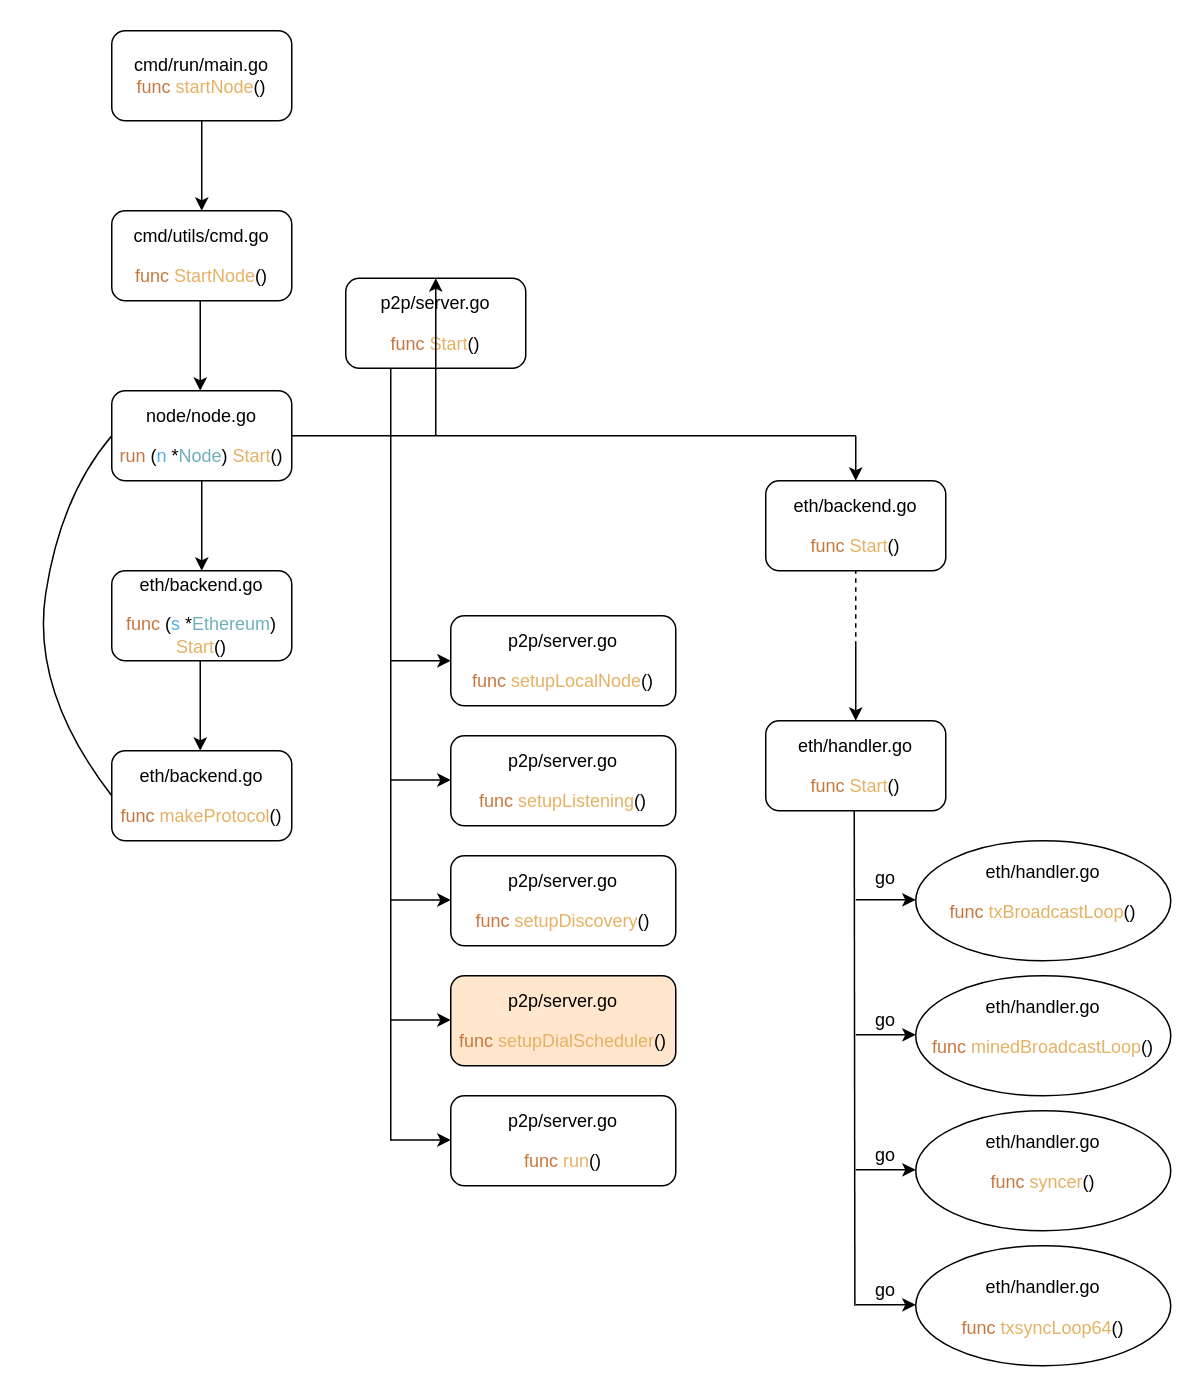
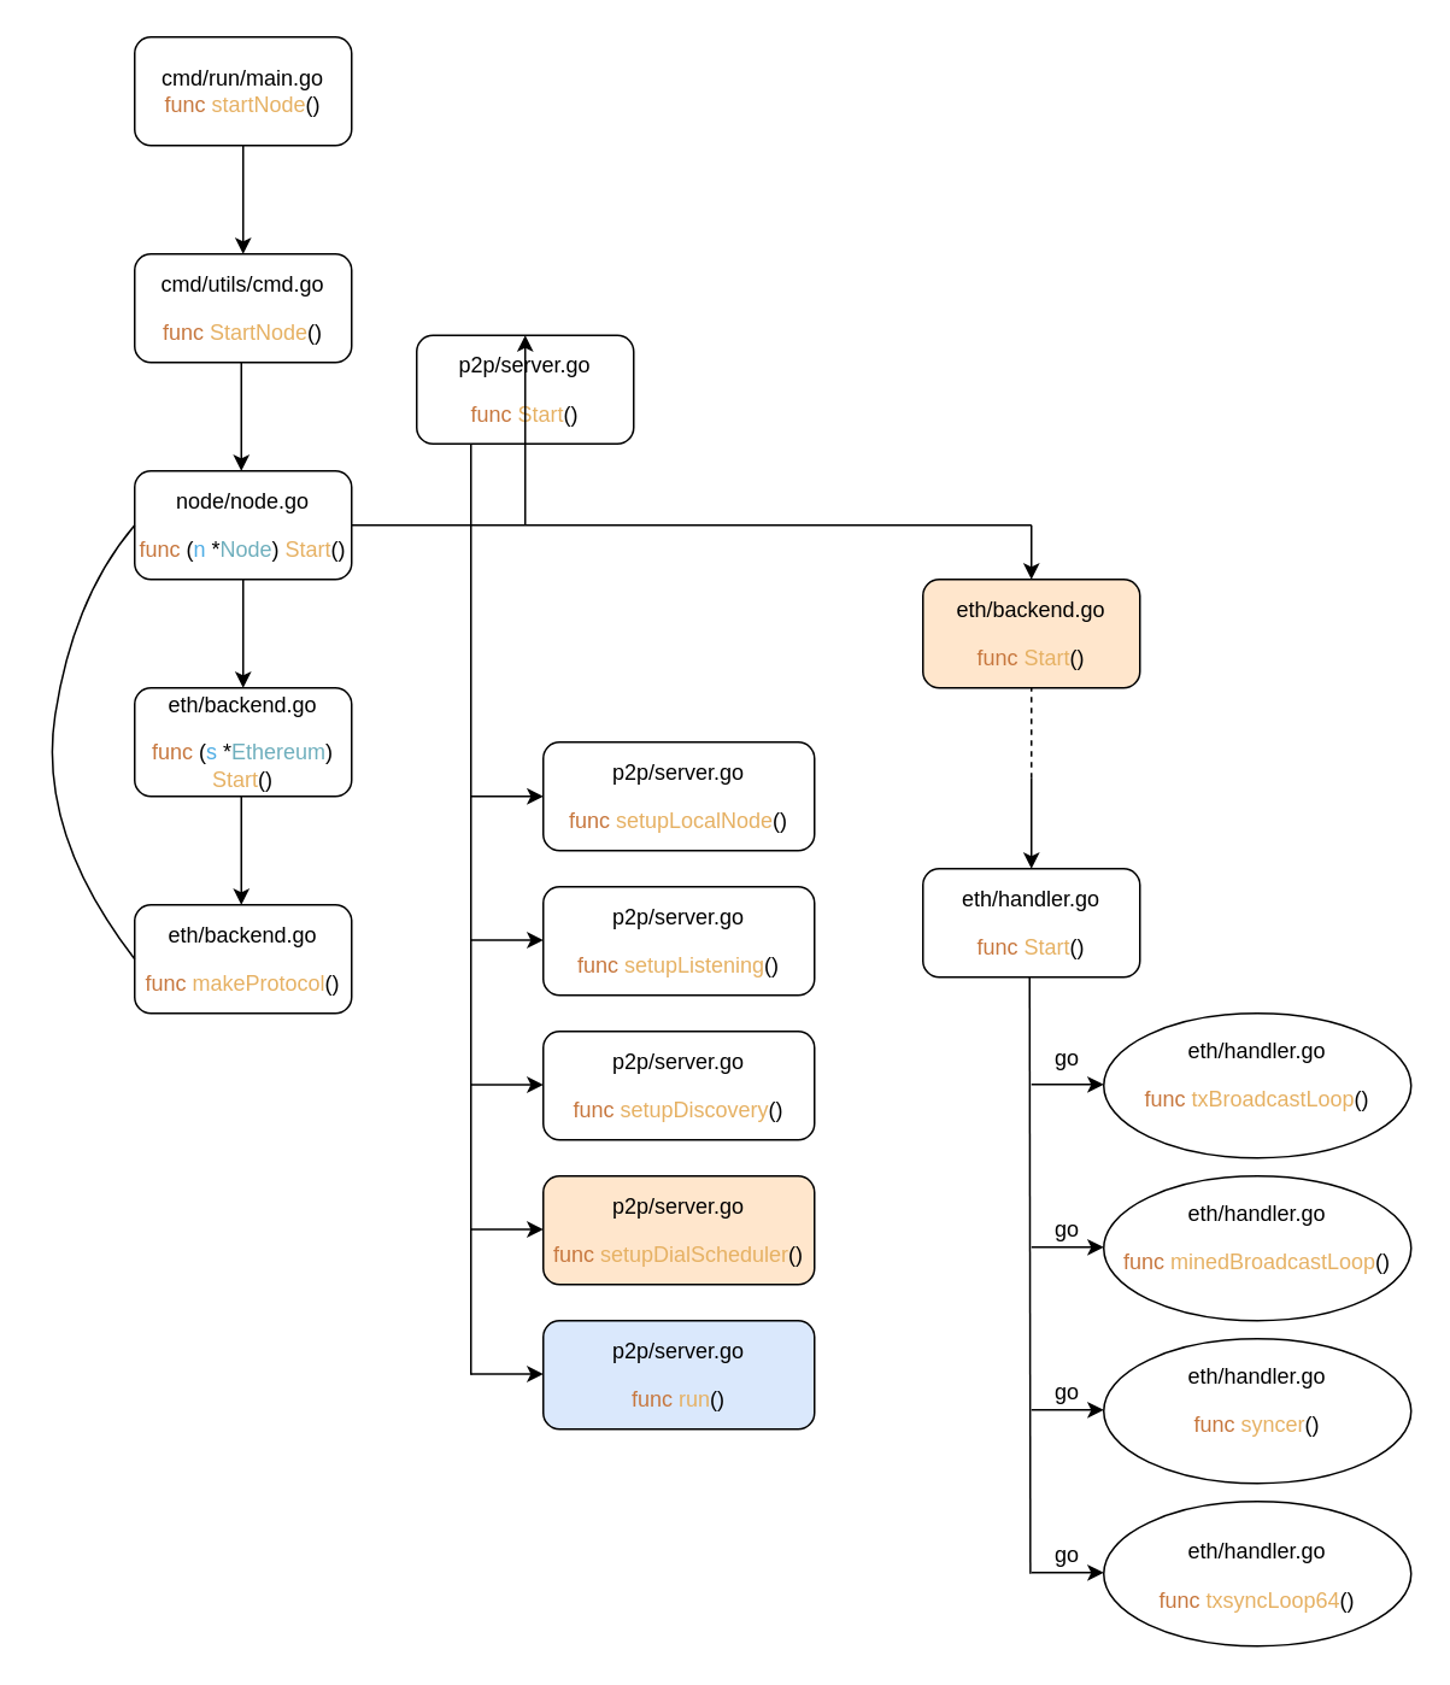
  <mxCell id="0" />
  <mxCell id="1" parent="0" />
  <mxCell id="2" value="&lt;p&gt;cmd/run/main.go&lt;br&gt;&lt;span style=&quot;color: rgb(199 , 119 , 62)&quot;&gt;func &lt;/span&gt;&lt;span style=&quot;color: rgb(230 , 177 , 99)&quot;&gt;startNode&lt;/span&gt;()&lt;/p&gt;" style="rounded=1;whiteSpace=wrap;html=1;" parent="1" vertex="1"><mxGeometry x="74" y="20" width="120" height="60" as="geometry" /></mxCell>
  <mxCell id="3" value="" style="endArrow=classic;html=1;" parent="1" edge="1"><mxGeometry width="50" height="50" relative="1" as="geometry"><mxPoint x="134" y="80" as="sourcePoint" /><mxPoint x="134" y="140" as="targetPoint" /><Array as="points"><mxPoint x="134" y="100" /><mxPoint x="134" y="110" /></Array></mxGeometry></mxCell>
  <mxCell id="4" value="&lt;p&gt;cmd/utils/cmd.go&lt;br&gt;&lt;/p&gt;&lt;p&gt;&lt;span style=&quot;color: rgb(199 , 119 , 62)&quot;&gt;func &lt;/span&gt;&lt;span style=&quot;color: rgb(230 , 177 , 99)&quot;&gt;StartNode&lt;/span&gt;()&lt;/p&gt;" style="rounded=1;whiteSpace=wrap;html=1;" parent="1" vertex="1"><mxGeometry x="74" y="140" width="120" height="60" as="geometry" /></mxCell>
  <mxCell id="5" value="" style="endArrow=classic;html=1;" parent="1" edge="1"><mxGeometry width="50" height="50" relative="1" as="geometry"><mxPoint x="133" y="200" as="sourcePoint" /><mxPoint x="133" y="260" as="targetPoint" /><Array as="points"><mxPoint x="133" y="220" /><mxPoint x="133" y="230" /></Array></mxGeometry></mxCell>
- <mxCell id="6" value="&lt;p&gt;node/node.go&lt;br&gt;&lt;/p&gt;&lt;p&gt;&lt;span style=&quot;color: rgb(199 , 119 , 62)&quot;&gt;run &lt;/span&gt;(&lt;span style=&quot;color: rgb(78 , 173 , 229)&quot;&gt;n &lt;/span&gt;*&lt;span style=&quot;color: rgb(111 , 175 , 189)&quot;&gt;Node&lt;/span&gt;) &lt;span style=&quot;color: rgb(230 , 177 , 99)&quot;&gt;Start&lt;/span&gt;()&lt;/p&gt;" style="rounded=1;whiteSpace=wrap;html=1;" parent="1" vertex="1"><mxGeometry x="74" y="260" width="120" height="60" as="geometry" /></mxCell>
+ <mxCell id="6" value="&lt;p&gt;node/node.go&lt;br&gt;&lt;/p&gt;&lt;p&gt;&lt;span style=&quot;color: rgb(199 , 119 , 62)&quot;&gt;func &lt;/span&gt;(&lt;span style=&quot;color: rgb(78 , 173 , 229)&quot;&gt;n &lt;/span&gt;*&lt;span style=&quot;color: rgb(111 , 175 , 189)&quot;&gt;Node&lt;/span&gt;) &lt;span style=&quot;color: rgb(230 , 177 , 99)&quot;&gt;Start&lt;/span&gt;()&lt;/p&gt;" style="rounded=1;whiteSpace=wrap;html=1;" parent="1" vertex="1"><mxGeometry x="74" y="260" width="120" height="60" as="geometry" /></mxCell>
  <mxCell id="7" value="&lt;p&gt;eth/backend.go&lt;br&gt;&lt;/p&gt;&lt;p&gt;&lt;span style=&quot;color: rgb(199 , 119 , 62)&quot;&gt;func &lt;/span&gt;(&lt;span style=&quot;color: rgb(78 , 173 , 229)&quot;&gt;s &lt;/span&gt;*&lt;span style=&quot;color: rgb(111 , 175 , 189)&quot;&gt;Ethereum&lt;/span&gt;) &lt;span style=&quot;color: rgb(230 , 177 , 99)&quot;&gt;Start&lt;/span&gt;()&lt;/p&gt;" style="rounded=1;whiteSpace=wrap;html=1;" parent="1" vertex="1"><mxGeometry x="74" y="380" width="120" height="60" as="geometry" /></mxCell>
  <mxCell id="8" value="" style="endArrow=classic;html=1;" parent="1" edge="1"><mxGeometry width="50" height="50" relative="1" as="geometry"><mxPoint x="134" y="320" as="sourcePoint" /><mxPoint x="134" y="380" as="targetPoint" /><Array as="points"><mxPoint x="134" y="340" /><mxPoint x="134" y="350" /></Array></mxGeometry></mxCell>
  <mxCell id="9" value="&lt;p&gt;eth/backend.go&lt;br&gt;&lt;/p&gt;&lt;p&gt;&lt;span style=&quot;text-align: left ; color: rgb(199 , 119 , 62)&quot;&gt;func&lt;/span&gt;&lt;span style=&quot;text-align: left&quot;&gt;&amp;nbsp;&lt;/span&gt;&lt;span style=&quot;text-align: left ; color: rgb(230 , 177 , 99)&quot;&gt;makeProtocol&lt;/span&gt;&lt;span style=&quot;text-align: left&quot;&gt;()&lt;/span&gt;&lt;br&gt;&lt;/p&gt;" style="rounded=1;whiteSpace=wrap;html=1;" parent="1" vertex="1"><mxGeometry x="74" y="500" width="120" height="60" as="geometry" /></mxCell>
  <mxCell id="10" value="" style="endArrow=classic;html=1;" parent="1" edge="1"><mxGeometry width="50" height="50" relative="1" as="geometry"><mxPoint x="133" y="440" as="sourcePoint" /><mxPoint x="133" y="500" as="targetPoint" /><Array as="points"><mxPoint x="133" y="460" /><mxPoint x="133" y="470" /></Array></mxGeometry></mxCell>
  <mxCell id="11" value="" style="curved=1;endArrow=none;html=1;exitX=0;exitY=0.5;exitDx=0;exitDy=0;entryX=0;entryY=0.5;entryDx=0;entryDy=0;" parent="1" source="9" target="6" edge="1"><mxGeometry width="50" height="50" relative="1" as="geometry"><mxPoint x="-70" y="560" as="sourcePoint" /><mxPoint x="30" y="180" as="targetPoint" /><Array as="points"><mxPoint y="460" x="20" /><mxPoint x="40" y="330" /></Array></mxGeometry></mxCell>
  <mxCell id="12" value="&lt;p&gt;p2p/server.go&lt;br&gt;&lt;/p&gt;&lt;p&gt;&lt;span style=&quot;color: rgb(199 , 119 , 62)&quot;&gt;func&amp;nbsp;&lt;/span&gt;&lt;span style=&quot;color: rgb(230 , 177 , 99)&quot;&gt;Start&lt;/span&gt;()&lt;/p&gt;" style="rounded=1;whiteSpace=wrap;html=1;" parent="1" vertex="1"><mxGeometry x="230" y="185" width="120" height="60" as="geometry" /></mxCell>
  <mxCell id="13" value="&lt;p&gt;p2p/server.go&lt;br&gt;&lt;/p&gt;&lt;p&gt;&lt;span style=&quot;color: rgb(199 , 119 , 62)&quot;&gt;func&lt;/span&gt;&amp;nbsp;&lt;span style=&quot;color: rgb(230 , 177 , 99)&quot;&gt;setupLocalNode&lt;/span&gt;()&lt;/p&gt;" style="rounded=1;whiteSpace=wrap;html=1;" parent="1" vertex="1"><mxGeometry x="300" y="410" width="150" height="60" as="geometry" /></mxCell>
  <mxCell id="14" value="&lt;p&gt;p2p/server.go&lt;br&gt;&lt;/p&gt;&lt;p&gt;&lt;span style=&quot;color: rgb(199 , 119 , 62)&quot;&gt;func&lt;/span&gt;&amp;nbsp;&lt;span style=&quot;color: rgb(230 , 177 , 99)&quot;&gt;setupListening&lt;/span&gt;()&lt;/p&gt;" style="rounded=1;whiteSpace=wrap;html=1;" parent="1" vertex="1"><mxGeometry x="300" y="490" width="150" height="60" as="geometry" /></mxCell>
  <mxCell id="15" value="" style="endArrow=none;html=1;entryX=0.25;entryY=1;entryDx=0;entryDy=0;" parent="1" target="12" edge="1"><mxGeometry width="50" height="50" relative="1" as="geometry"><mxPoint x="260" y="760" as="sourcePoint" /><mxPoint x="280" y="415" as="targetPoint" /></mxGeometry></mxCell>
  <mxCell id="16" value="" style="endArrow=classic;html=1;" parent="1" edge="1"><mxGeometry width="50" height="50" relative="1" as="geometry"><mxPoint x="260" y="440" as="sourcePoint" /><mxPoint x="300" y="440" as="targetPoint" /></mxGeometry></mxCell>
  <mxCell id="17" value="" style="endArrow=classic;html=1;" parent="1" edge="1"><mxGeometry width="50" height="50" relative="1" as="geometry"><mxPoint x="260" y="519.5" as="sourcePoint" /><mxPoint x="300" y="519.5" as="targetPoint" /></mxGeometry></mxCell>
  <mxCell id="18" value="&lt;p&gt;p2p/server.go&lt;br&gt;&lt;/p&gt;&lt;p&gt;&lt;span style=&quot;color: rgb(199 , 119 , 62)&quot;&gt;func&lt;/span&gt;&amp;nbsp;&lt;span style=&quot;color: rgb(230 , 177 , 99)&quot;&gt;setupDiscovery&lt;/span&gt;()&lt;/p&gt;" style="rounded=1;whiteSpace=wrap;html=1;" parent="1" vertex="1"><mxGeometry x="300" y="570" width="150" height="60" as="geometry" /></mxCell>
  <mxCell id="19" value="&lt;p&gt;p2p/server.go&lt;br&gt;&lt;/p&gt;&lt;p&gt;&lt;span style=&quot;color: rgb(199 , 119 , 62)&quot;&gt;func&lt;/span&gt;&amp;nbsp;&lt;span style=&quot;color: rgb(230 , 177 , 99)&quot;&gt;setupDialScheduler&lt;/span&gt;()&lt;/p&gt;" style="rounded=1;whiteSpace=wrap;html=1;fillColor=#ffe6cc;" parent="1" vertex="1"><mxGeometry x="300" y="650" width="150" height="60" as="geometry" /></mxCell>
  <mxCell id="20" value="" style="endArrow=classic;html=1;" parent="1" edge="1"><mxGeometry width="50" height="50" relative="1" as="geometry"><mxPoint x="260" y="599.5" as="sourcePoint" /><mxPoint x="300" y="599.5" as="targetPoint" /></mxGeometry></mxCell>
  <mxCell id="21" value="" style="endArrow=classic;html=1;" parent="1" edge="1"><mxGeometry width="50" height="50" relative="1" as="geometry"><mxPoint x="260" y="679.5" as="sourcePoint" /><mxPoint x="300" y="679.5" as="targetPoint" /></mxGeometry></mxCell>
- <mxCell id="22" value="&lt;p&gt;p2p/server.go&lt;br&gt;&lt;/p&gt;&lt;p&gt;&lt;span style=&quot;color: rgb(199 , 119 , 62)&quot;&gt;func &lt;/span&gt;&lt;span style=&quot;color: rgb(230 , 177 , 99)&quot;&gt;run&lt;/span&gt;()&lt;/p&gt;" style="rounded=1;whiteSpace=wrap;html=1;" parent="1" vertex="1"><mxGeometry x="300" y="730" width="150" height="60" as="geometry" /></mxCell>
+ <mxCell id="22" value="&lt;p&gt;p2p/server.go&lt;br&gt;&lt;/p&gt;&lt;p&gt;&lt;span style=&quot;color: rgb(199 , 119 , 62)&quot;&gt;func &lt;/span&gt;&lt;span style=&quot;color: rgb(230 , 177 , 99)&quot;&gt;run&lt;/span&gt;()&lt;/p&gt;" style="rounded=1;whiteSpace=wrap;html=1;fillColor=#dae8fc;" parent="1" vertex="1"><mxGeometry x="300" y="730" width="150" height="60" as="geometry" /></mxCell>
  <mxCell id="23" value="" style="endArrow=classic;html=1;" parent="1" edge="1"><mxGeometry width="50" height="50" relative="1" as="geometry"><mxPoint x="260" y="759.5" as="sourcePoint" /><mxPoint x="300" y="759.5" as="targetPoint" /></mxGeometry></mxCell>
  <mxCell id="24" value="" style="endArrow=none;html=1;exitX=1;exitY=0.5;exitDx=0;exitDy=0;" parent="1" source="6" edge="1"><mxGeometry width="50" height="50" relative="1" as="geometry"><mxPoint x="460" y="550" as="sourcePoint" /><mxPoint x="570" y="290" as="targetPoint" /></mxGeometry></mxCell>
  <mxCell id="25" value="" style="endArrow=classic;html=1;entryX=0.5;entryY=0;entryDx=0;entryDy=0;" parent="1" target="12" edge="1"><mxGeometry width="50" height="50" relative="1" as="geometry"><mxPoint x="290" y="290" as="sourcePoint" /><mxPoint x="510" y="500" as="targetPoint" /></mxGeometry></mxCell>
  <mxCell id="26" value="" style="endArrow=classic;html=1;entryX=0.5;entryY=0;entryDx=0;entryDy=0;" parent="1" edge="1"><mxGeometry width="50" height="50" relative="1" as="geometry"><mxPoint x="570" y="290" as="sourcePoint" /><mxPoint x="570" y="320" as="targetPoint" /></mxGeometry></mxCell>
- <mxCell id="27" value="&lt;p&gt;eth/backend.go&lt;br&gt;&lt;/p&gt;&lt;p&gt;&lt;span style=&quot;color: rgb(199 , 119 , 62)&quot;&gt;func &lt;/span&gt;&lt;span style=&quot;color: rgb(230 , 177 , 99)&quot;&gt;Start&lt;/span&gt;()&lt;/p&gt;" style="rounded=1;whiteSpace=wrap;html=1;" parent="1" vertex="1"><mxGeometry x="510" y="320" width="120" height="60" as="geometry" /></mxCell>
+ <mxCell id="27" value="&lt;p&gt;eth/backend.go&lt;br&gt;&lt;/p&gt;&lt;p&gt;&lt;span style=&quot;color: rgb(199 , 119 , 62)&quot;&gt;func &lt;/span&gt;&lt;span style=&quot;color: rgb(230 , 177 , 99)&quot;&gt;Start&lt;/span&gt;()&lt;/p&gt;" style="rounded=1;whiteSpace=wrap;html=1;fillColor=#ffe6cc;" parent="1" vertex="1"><mxGeometry x="510" y="320" width="120" height="60" as="geometry" /></mxCell>
  <mxCell id="28" value="" style="endArrow=none;dashed=1;html=1;entryX=0.5;entryY=1;entryDx=0;entryDy=0;" parent="1" target="27" edge="1"><mxGeometry width="50" height="50" relative="1" as="geometry"><mxPoint x="570" y="430" as="sourcePoint" /><mxPoint x="557" y="450" as="targetPoint" /></mxGeometry></mxCell>
  <mxCell id="29" value="" style="endArrow=classic;html=1;" parent="1" edge="1"><mxGeometry width="50" height="50" relative="1" as="geometry"><mxPoint x="570" y="430" as="sourcePoint" /><mxPoint x="570" y="480" as="targetPoint" /></mxGeometry></mxCell>
  <mxCell id="30" value="&lt;p&gt;eth/handler.go&lt;br&gt;&lt;/p&gt;&lt;p&gt;&lt;span style=&quot;color: rgb(199 , 119 , 62)&quot;&gt;func &lt;/span&gt;&lt;span style=&quot;color: rgb(230 , 177 , 99)&quot;&gt;Start&lt;/span&gt;()&lt;/p&gt;" style="rounded=1;whiteSpace=wrap;html=1;" parent="1" vertex="1"><mxGeometry x="510" y="480" width="120" height="60" as="geometry" /></mxCell>
  <mxCell id="31" value="&lt;span&gt;&lt;br&gt;eth/handler.go&lt;br&gt;&lt;/span&gt;&lt;p&gt;&lt;span style=&quot;color: rgb(199 , 119 , 62)&quot;&gt;func&lt;/span&gt;&amp;nbsp;&lt;span style=&quot;color: rgb(230 , 177 , 99)&quot;&gt;txBroadcastLoop&lt;/span&gt;()&lt;/p&gt;&lt;span&gt;&lt;br&gt;&lt;/span&gt;" style="ellipse;whiteSpace=wrap;html=1;" parent="1" vertex="1"><mxGeometry x="610" y="560" width="170" height="80" as="geometry" /></mxCell>
  <mxCell id="32" value="" style="endArrow=none;html=1;" parent="1" edge="1"><mxGeometry width="50" height="50" relative="1" as="geometry"><mxPoint x="569.41" y="870" as="sourcePoint" /><mxPoint x="569" y="540" as="targetPoint" /></mxGeometry></mxCell>
  <mxCell id="33" value="" style="endArrow=classic;html=1;" parent="1" edge="1"><mxGeometry width="50" height="50" relative="1" as="geometry"><mxPoint x="570" y="599.41" as="sourcePoint" /><mxPoint x="610" y="599.41" as="targetPoint" /></mxGeometry></mxCell>
  <mxCell id="34" value="&lt;span&gt;eth/handler.go&lt;br&gt;&lt;/span&gt;&lt;p&gt;&lt;span style=&quot;color: rgb(199 , 119 , 62)&quot;&gt;func&lt;/span&gt;&amp;nbsp;&lt;span style=&quot;color: rgb(230 , 177 , 99)&quot;&gt;minedBroadcastLoop&lt;/span&gt;()&lt;/p&gt;&lt;span&gt;&lt;/span&gt;" style="ellipse;whiteSpace=wrap;html=1;" parent="1" vertex="1"><mxGeometry x="610" y="650" width="170" height="80" as="geometry" /></mxCell>
  <mxCell id="35" value="" style="endArrow=classic;html=1;" parent="1" edge="1"><mxGeometry width="50" height="50" relative="1" as="geometry"><mxPoint x="570" y="689.41" as="sourcePoint" /><mxPoint x="610" y="689.41" as="targetPoint" /></mxGeometry></mxCell>
  <mxCell id="36" value="&lt;span&gt;eth/handler.go&lt;br&gt;&lt;/span&gt;&lt;p&gt;&lt;span style=&quot;color: rgb(199 , 119 , 62)&quot;&gt;func&lt;/span&gt;&amp;nbsp;&lt;span style=&quot;color: rgb(230 , 177 , 99)&quot;&gt;syncer&lt;/span&gt;()&lt;/p&gt;&lt;span&gt;&lt;/span&gt;" style="ellipse;whiteSpace=wrap;html=1;" parent="1" vertex="1"><mxGeometry x="610" y="740" width="170" height="80" as="geometry" /></mxCell>
  <mxCell id="37" value="" style="endArrow=classic;html=1;" parent="1" edge="1"><mxGeometry width="50" height="50" relative="1" as="geometry"><mxPoint x="570" y="779.41" as="sourcePoint" /><mxPoint x="610" y="779.41" as="targetPoint" /></mxGeometry></mxCell>
  <mxCell id="38" value="&lt;span&gt;&lt;br&gt;eth/handler.go&lt;br&gt;&lt;/span&gt;&lt;p&gt;&lt;span style=&quot;color: rgb(199 , 119 , 62)&quot;&gt;func &lt;/span&gt;&lt;span style=&quot;color: rgb(230 , 177 , 99)&quot;&gt;txsyncLoop64&lt;/span&gt;()&lt;/p&gt;&lt;span&gt;&lt;/span&gt;" style="ellipse;whiteSpace=wrap;html=1;" parent="1" vertex="1"><mxGeometry x="610" y="830" width="170" height="80" as="geometry" /></mxCell>
  <mxCell id="39" value="" style="endArrow=classic;html=1;" parent="1" edge="1"><mxGeometry width="50" height="50" relative="1" as="geometry"><mxPoint x="570" y="869.41" as="sourcePoint" /><mxPoint x="610" y="869.41" as="targetPoint" /></mxGeometry></mxCell>
  <mxCell id="40" value="go" style="text;html=1;strokeColor=none;fillColor=none;align=center;verticalAlign=middle;whiteSpace=wrap;rounded=0;" vertex="1" parent="1"><mxGeometry x="570" y="575" width="40" height="20" as="geometry" /></mxCell>
  <mxCell id="41" value="go" style="text;html=1;strokeColor=none;fillColor=none;align=center;verticalAlign=middle;whiteSpace=wrap;rounded=0;" vertex="1" parent="1"><mxGeometry x="570" y="670" width="40" height="20" as="geometry" /></mxCell>
  <mxCell id="42" value="go" style="text;html=1;strokeColor=none;fillColor=none;align=center;verticalAlign=middle;whiteSpace=wrap;rounded=0;" vertex="1" parent="1"><mxGeometry x="570" y="760" width="40" height="20" as="geometry" /></mxCell>
  <mxCell id="43" value="go" style="text;html=1;strokeColor=none;fillColor=none;align=center;verticalAlign=middle;whiteSpace=wrap;rounded=0;" vertex="1" parent="1"><mxGeometry x="570" y="850" width="40" height="20" as="geometry" /></mxCell>
